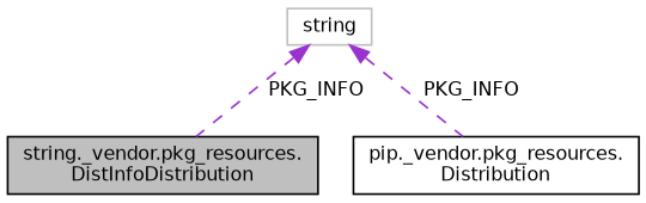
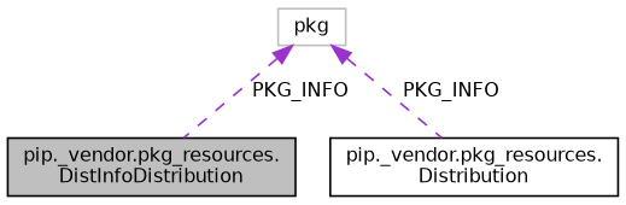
  digraph {
    node [color=black fillcolor=white fontname=Helvetica fontsize=10 shape=record style=filled]
    edge [color=darkorchid3 dir=back fontname=Helvetica fontsize=10 labelfontname=Helvetica labelfontsize=10 style=dashed]
-   n1 [fillcolor=grey75 fontcolor=black height=0.2 label="string._vendor.pkg_resources.\lDistInfoDistribution" width=0.4]
+   n1 [fillcolor=grey75 fontcolor=black height=0.2 label="pip._vendor.pkg_resources.\lDistInfoDistribution" width=0.4]
    n2 [height=0.2 label="pip._vendor.pkg_resources.\lDistribution" width=0.4]
-   n3 [color=grey75 height=0.2 label=string width=0.4]
+   n3 [color=grey75 height=0.2 label=pkg width=0.4]
    n3 -> n1 [label=" PKG_INFO"]
    n3 -> n2 [label=" PKG_INFO"]
  }
